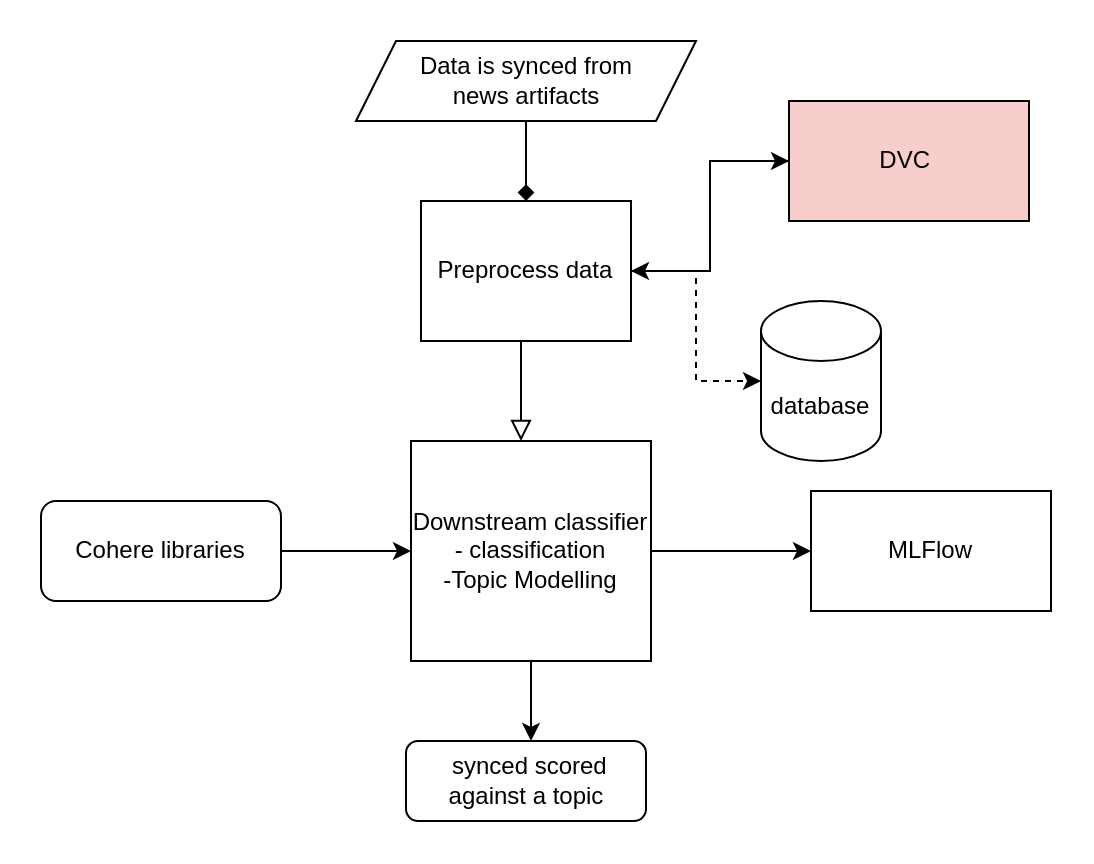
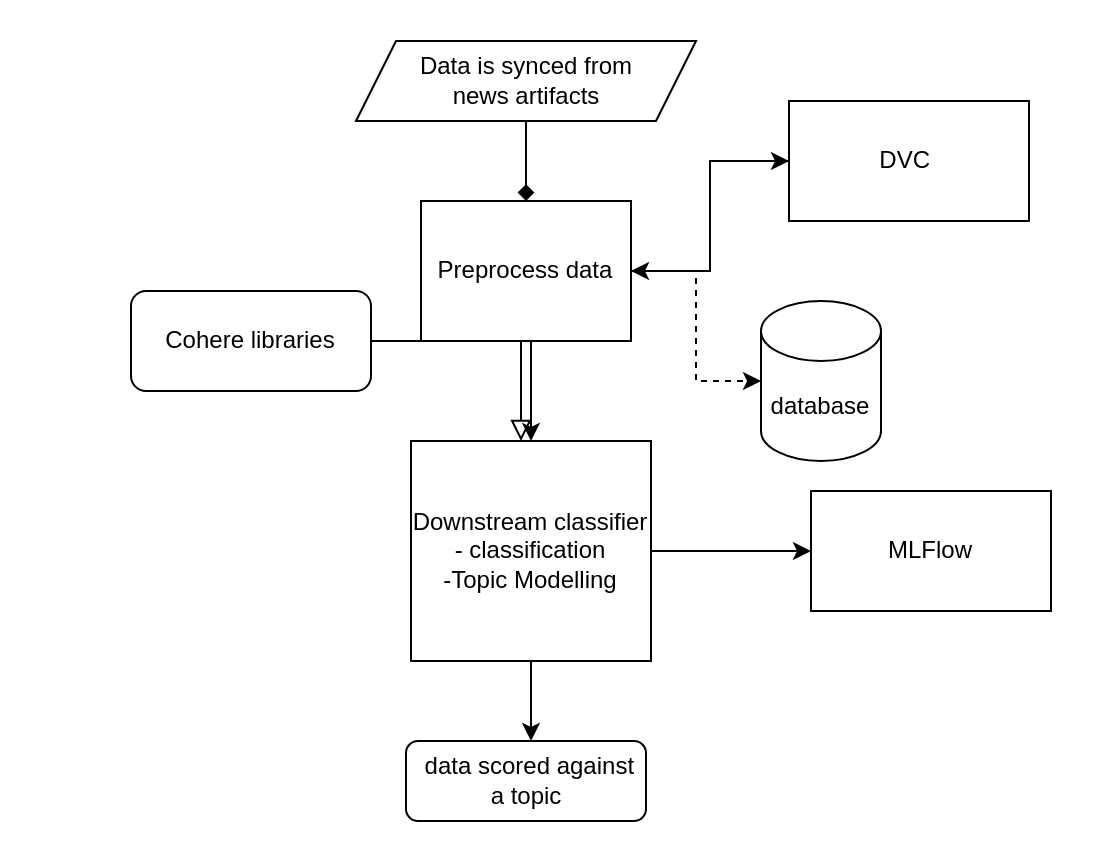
  <mxCell id="0" />
  <mxCell id="1" parent="0" />
  <mxCell id="2" value="" style="rounded=0;html=1;jettySize=auto;orthogonalLoop=1;fontSize=11;endArrow=block;endFill=0;endSize=8;strokeWidth=1;shadow=0;labelBackgroundColor=none;edgeStyle=orthogonalEdgeStyle;" parent="1" edge="1"><mxGeometry relative="1" as="geometry"><mxPoint x="260" y="170" as="sourcePoint" /><mxPoint x="260" y="220" as="targetPoint" /></mxGeometry></mxCell>
  <mxCell id="3" value="" style="edgeStyle=orthogonalEdgeStyle;rounded=0;orthogonalLoop=1;jettySize=auto;html=1;" edge="1" parent="1" source="4" target="10"><mxGeometry relative="1" as="geometry" /></mxCell>
- <mxCell id="4" value="Cohere libraries" style="rounded=1;whiteSpace=wrap;html=1;fontSize=12;glass=0;strokeWidth=1;shadow=0;" parent="1" vertex="1"><mxGeometry x="20" y="250" width="120" height="50" as="geometry" /></mxCell>
- <mxCell id="5" value="&amp;nbsp;synced scored against a topic" style="rounded=1;whiteSpace=wrap;html=1;fontSize=12;glass=0;strokeWidth=1;shadow=0;" parent="1" vertex="1"><mxGeometry x="202.5" y="370" width="120" height="40" as="geometry" /></mxCell>
+ <mxCell id="4" value="Cohere libraries" style="rounded=1;whiteSpace=wrap;html=1;fontSize=12;glass=0;strokeWidth=1;shadow=0;" parent="1" vertex="1"><mxGeometry x="65" y="145" width="120" height="50" as="geometry" /></mxCell>
+ <mxCell id="5" value="&amp;nbsp;data scored against a topic" style="rounded=1;whiteSpace=wrap;html=1;fontSize=12;glass=0;strokeWidth=1;shadow=0;" parent="1" vertex="1"><mxGeometry x="202.5" y="370" width="120" height="40" as="geometry" /></mxCell>
  <mxCell id="6" value="" style="edgeStyle=orthogonalEdgeStyle;rounded=0;orthogonalLoop=1;jettySize=auto;html=1;endArrow=diamond;" edge="1" parent="1" source="7" target="13"><mxGeometry relative="1" as="geometry" /></mxCell>
  <mxCell id="7" value="Data is synced from&lt;br&gt;news artifacts" style="shape=parallelogram;perimeter=parallelogramPerimeter;whiteSpace=wrap;html=1;fixedSize=1;" vertex="1" parent="1"><mxGeometry x="177.5" y="20" width="170" height="40" as="geometry" /></mxCell>
  <mxCell id="8" value="" style="edgeStyle=orthogonalEdgeStyle;rounded=0;orthogonalLoop=1;jettySize=auto;html=1;" edge="1" parent="1" source="10"><mxGeometry relative="1" as="geometry"><mxPoint x="265" y="370" as="targetPoint" /></mxGeometry></mxCell>
  <mxCell id="9" value="" style="edgeStyle=orthogonalEdgeStyle;rounded=0;orthogonalLoop=1;jettySize=auto;html=1;" edge="1" parent="1" source="10" target="17"><mxGeometry relative="1" as="geometry" /></mxCell>
  <mxCell id="10" value="Downstream classifier&lt;br&gt;- classification &lt;br&gt;-Topic Modelling" style="rounded=0;whiteSpace=wrap;html=1;" vertex="1" parent="1"><mxGeometry x="205" y="220" width="120" height="110" as="geometry" /></mxCell>
  <mxCell id="11" value="" style="edgeStyle=orthogonalEdgeStyle;rounded=0;orthogonalLoop=1;jettySize=auto;html=1;dashed=1;" edge="1" parent="1" source="13" target="14"><mxGeometry relative="1" as="geometry" /></mxCell>
  <mxCell id="12" value="" style="edgeStyle=orthogonalEdgeStyle;rounded=0;orthogonalLoop=1;jettySize=auto;html=1;" edge="1" parent="1" source="13" target="16"><mxGeometry relative="1" as="geometry" /></mxCell>
  <mxCell id="13" value="Preprocess data" style="whiteSpace=wrap;html=1;" vertex="1" parent="1"><mxGeometry x="210" y="100" width="105" height="70" as="geometry" /></mxCell>
  <mxCell id="14" value="database" style="shape=cylinder3;whiteSpace=wrap;html=1;boundedLbl=1;backgroundOutline=1;size=15;" vertex="1" parent="1"><mxGeometry x="380" y="150" width="60" height="80" as="geometry" /></mxCell>
  <mxCell id="15" value="" style="edgeStyle=orthogonalEdgeStyle;rounded=0;orthogonalLoop=1;jettySize=auto;html=1;" edge="1" parent="1" source="16" target="13"><mxGeometry relative="1" as="geometry" /></mxCell>
- <mxCell id="16" value="DVC&amp;nbsp;" style="rounded=0;whiteSpace=wrap;html=1;fillColor=#f8cecc;" vertex="1" parent="1"><mxGeometry x="394" width="120" height="60" as="geometry" y="50" /></mxCell>
+ <mxCell id="16" value="DVC&amp;nbsp;" style="rounded=0;whiteSpace=wrap;html=1;" vertex="1" parent="1"><mxGeometry x="394" width="120" height="60" as="geometry" y="50" /></mxCell>
  <mxCell id="17" value="MLFlow" style="whiteSpace=wrap;html=1;rounded=0;" vertex="1" parent="1"><mxGeometry x="405" y="245" width="120" height="60" as="geometry" /></mxCell>
